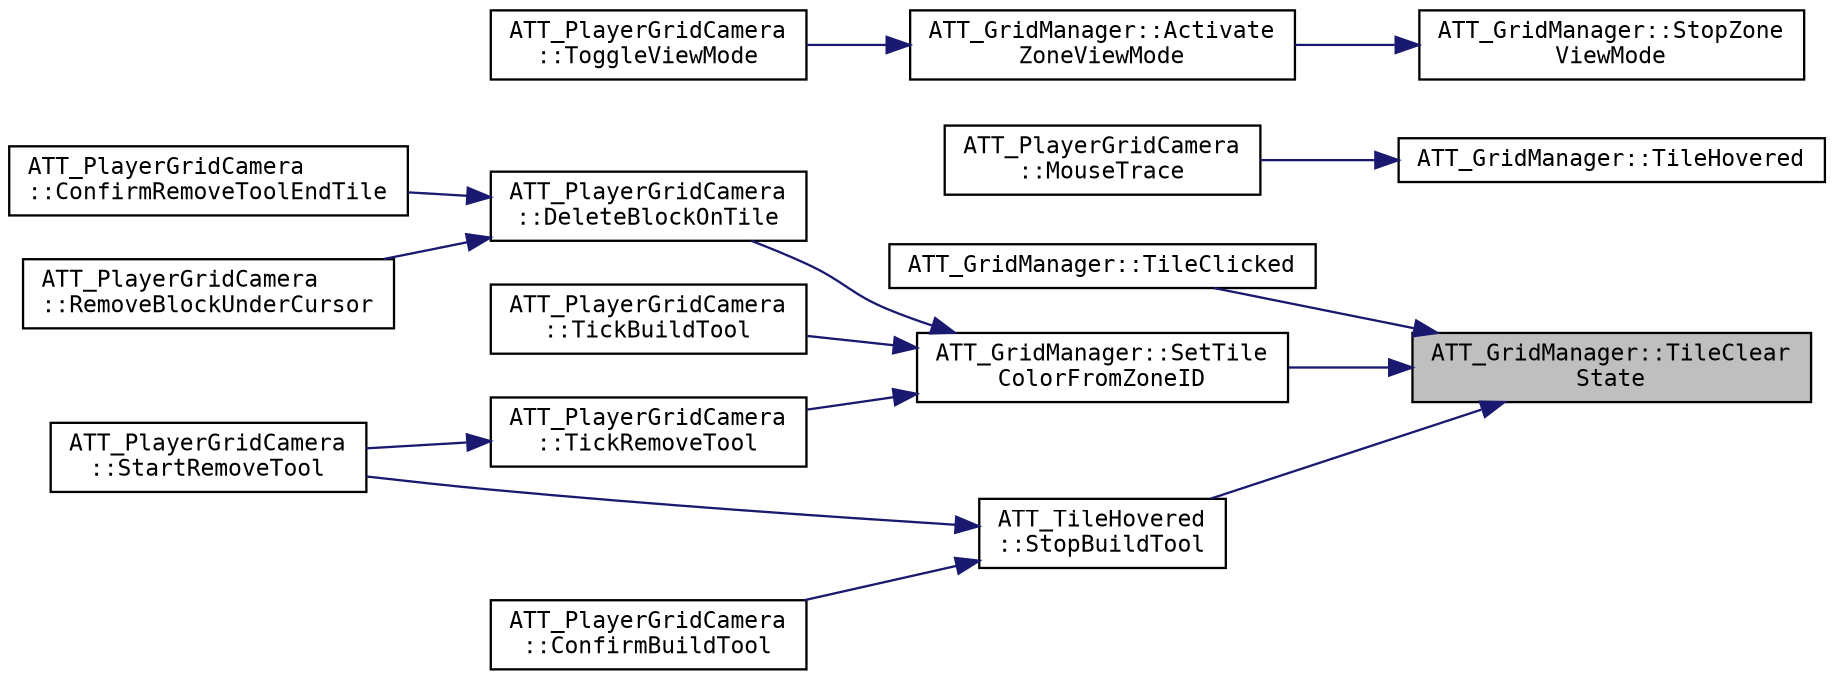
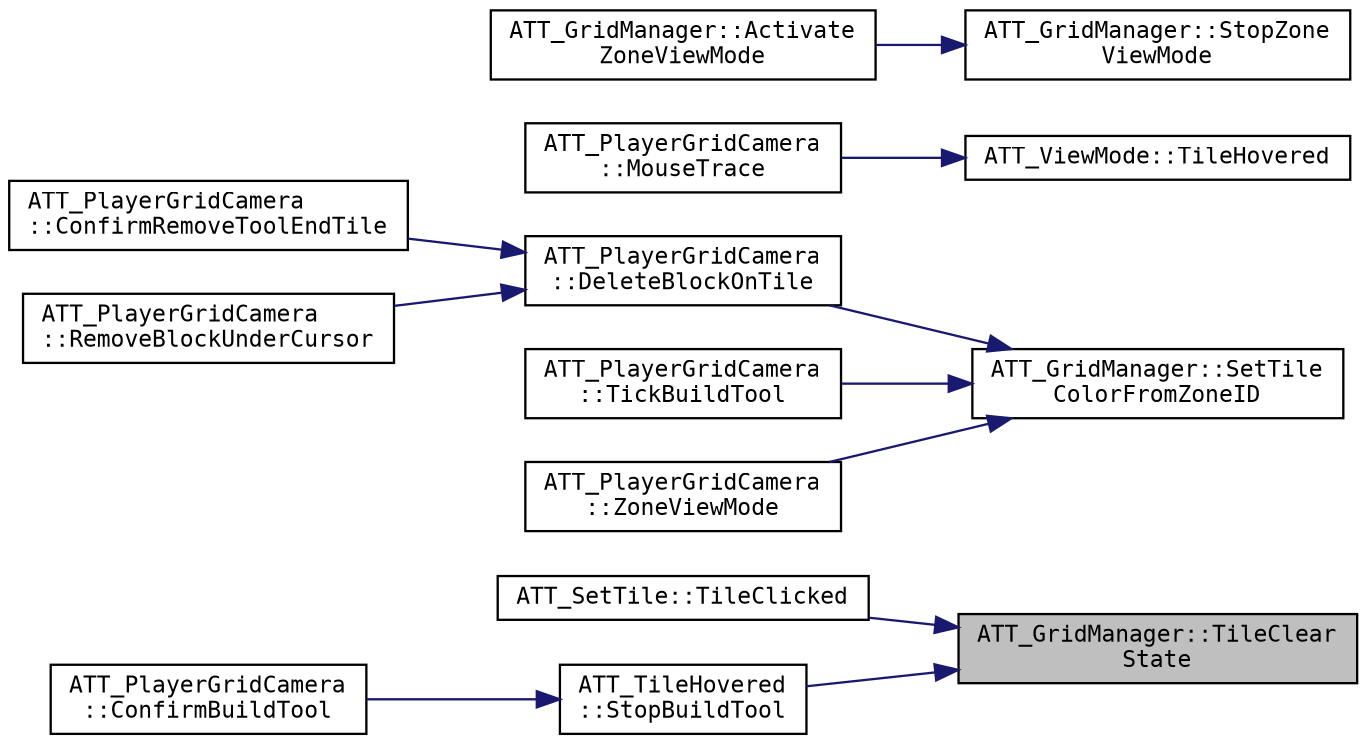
  digraph {
    fontname="DejaVu Sans Mono"
    rankdir=RL
    node [color=black fillcolor=white fontname="DejaVu Sans Mono" fontsize=10 shape=record style=filled]
    edge [color=midnightblue dir=back fontname="DejaVu Sans Mono" fontsize=10 labelfontname=Helvetica labelfontsize=10 style=solid]
    n1 [fillcolor=grey75 fontcolor=black height=0.2 label="ATT_GridManager::TileClear\lState" width=0.4]
-   n2 [height=0.2 label="ATT_GridManager::TileClicked" width=0.4]
+   n2 [height=0.2 label="ATT_SetTile::TileClicked" width=0.4]
    n3 [height=0.2 label="ATT_GridManager::SetTile\lColorFromZoneID" width=0.4]
    n4 [height=0.2 label="ATT_TileHovered\l::StopBuildTool" width=0.4]
-   n5 [height=0.2 label="ATT_GridManager::TileHovered" width=0.4]
+   n5 [height=0.2 label="ATT_ViewMode::TileHovered" width=0.4]
    n6 [height=0.2 label="ATT_PlayerGridCamera\l::MouseTrace" width=0.4]
    n7 [height=0.2 label="ATT_PlayerGridCamera\l::DeleteBlockOnTile" width=0.4]
    n8 [height=0.2 label="ATT_PlayerGridCamera\l::TickBuildTool" width=0.4]
-   n9 [height=0.2 label="ATT_PlayerGridCamera\l::TickRemoveTool" width=0.4]
+   n9 [height=0.2 label="ATT_PlayerGridCamera\l::ZoneViewMode" width=0.4]
    n10 [height=0.2 label="ATT_GridManager::StopZone\lViewMode" width=0.4]
    n11 [height=0.2 label="ATT_GridManager::Activate\lZoneViewMode" width=0.4]
-   n12 [height=0.2 label="ATT_PlayerGridCamera\l::StartRemoveTool" width=0.4]
    n13 [height=0.2 label="ATT_PlayerGridCamera\l::ConfirmBuildTool" width=0.4]
    n14 [height=0.2 label="ATT_PlayerGridCamera\l::ConfirmRemoveToolEndTile" width=0.4]
    n15 [height=0.2 label="ATT_PlayerGridCamera\l::RemoveBlockUnderCursor" width=0.4]
-   n16 [height=0.2 label="ATT_PlayerGridCamera\l::ToggleViewMode" width=0.4]
    n1 -> n2
-   n1 -> n3
    n1 -> n4
    n3 -> n7
    n3 -> n8
    n3 -> n9
-   n4 -> n12
    n4 -> n13
    n5 -> n6
    n7 -> n14
    n7 -> n15
-   n9 -> n12
    n10 -> n11
-   n11 -> n16
  }
